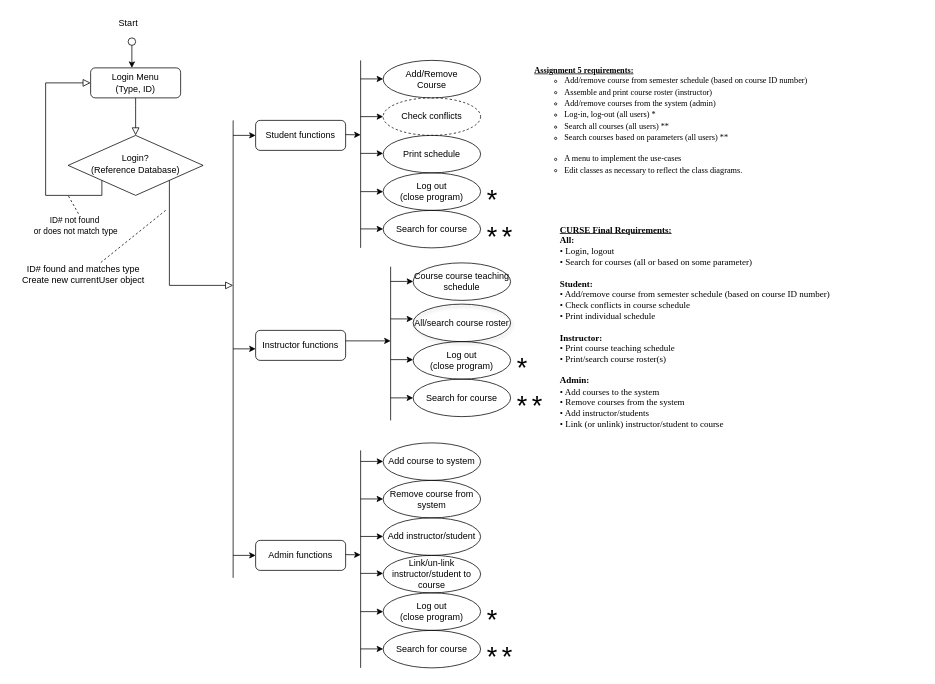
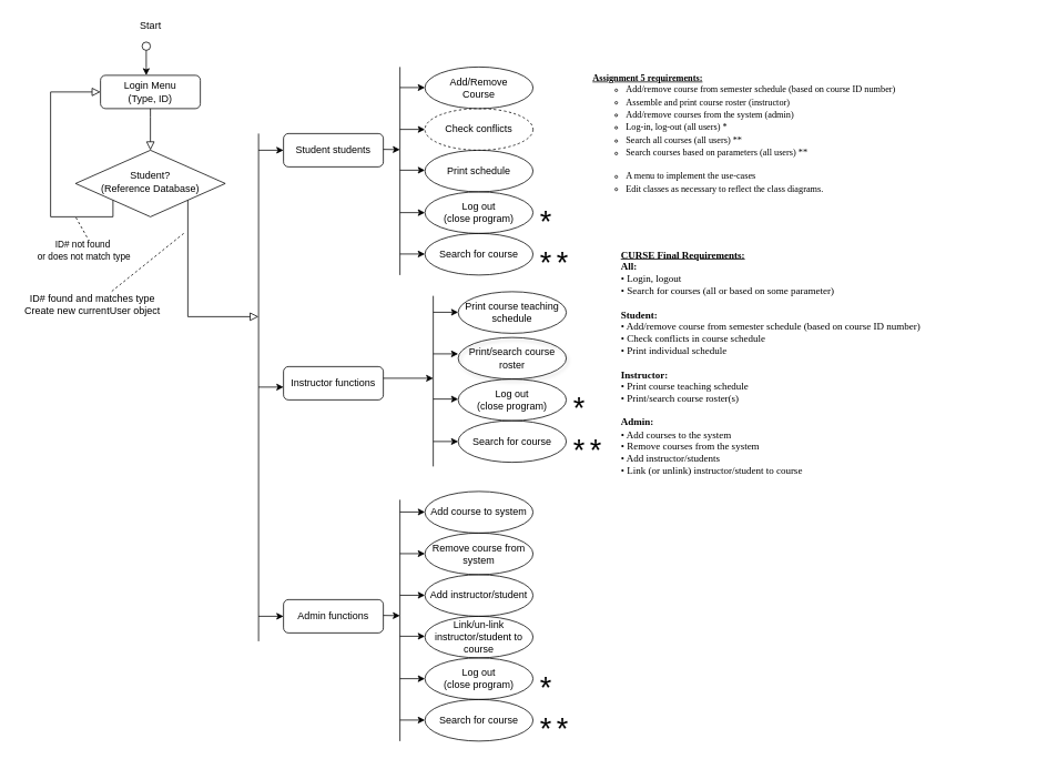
  <mxCell id="0" />
  <mxCell id="1" parent="0" />
  <mxCell id="2" value="" style="rounded=0;html=1;jettySize=auto;orthogonalLoop=1;fontSize=11;endArrow=block;endFill=0;endSize=8;strokeWidth=1;shadow=0;labelBackgroundColor=none;edgeStyle=orthogonalEdgeStyle;fillColor=none;" parent="1" source="3" target="5" edge="1"><mxGeometry relative="1" as="geometry"><Array as="points"><mxPoint x="180" y="140" /><mxPoint x="180" y="140" /></Array></mxGeometry></mxCell>
  <mxCell id="3" value="Login Menu &lt;br&gt;(Type, ID)" style="rounded=1;whiteSpace=wrap;html=1;fontSize=12;glass=0;strokeWidth=1;shadow=0;fillColor=none;" parent="1" vertex="1"><mxGeometry x="120" y="90" width="120" height="40" as="geometry" /></mxCell>
  <mxCell id="4" value="" style="edgeStyle=orthogonalEdgeStyle;rounded=0;html=1;jettySize=auto;orthogonalLoop=1;fontSize=11;endArrow=block;endFill=0;endSize=8;strokeWidth=1;shadow=0;labelBackgroundColor=none;entryX=0;entryY=0.5;entryDx=0;entryDy=0;exitX=0;exitY=1;exitDx=0;exitDy=0;fillColor=none;" parent="1" source="5" target="3" edge="1"><mxGeometry x="-0.7" y="-81" relative="1" as="geometry"><mxPoint x="-41" y="70" as="offset" /><mxPoint x="80" y="110" as="targetPoint" /><Array as="points"><mxPoint x="135" y="260" /><mxPoint x="60" y="260" /><mxPoint x="60" y="110" /></Array></mxGeometry></mxCell>
- <mxCell id="5" value="Login?&lt;br&gt;(Reference Database)" style="rhombus;whiteSpace=wrap;html=1;shadow=0;fontFamily=Helvetica;fontSize=12;align=center;strokeWidth=1;spacing=6;spacingTop=-4;fillColor=none;" parent="1" vertex="1"><mxGeometry x="90" y="180" width="180" height="80" as="geometry" /></mxCell>
- <mxCell id="6" value="Student functions" style="rounded=1;whiteSpace=wrap;html=1;fontSize=12;glass=0;strokeWidth=1;shadow=0;fillColor=none;" parent="1" vertex="1"><mxGeometry x="340" y="160" width="120" height="40" as="geometry" /></mxCell>
+ <mxCell id="5" value="Student?&lt;br&gt;(Reference Database)" style="rhombus;whiteSpace=wrap;html=1;shadow=0;fontFamily=Helvetica;fontSize=12;align=center;strokeWidth=1;spacing=6;spacingTop=-4;fillColor=none;" parent="1" vertex="1"><mxGeometry x="90" y="180" width="180" height="80" as="geometry" /></mxCell>
+ <mxCell id="6" value="Student students" style="rounded=1;whiteSpace=wrap;html=1;fontSize=12;glass=0;strokeWidth=1;shadow=0;fillColor=none;" parent="1" vertex="1"><mxGeometry x="340" y="160" width="120" height="40" as="geometry" /></mxCell>
  <mxCell id="7" value="Instructor functions" style="rounded=1;whiteSpace=wrap;html=1;fontSize=12;glass=0;strokeWidth=1;shadow=0;fillColor=none;" parent="1" vertex="1"><mxGeometry x="340" y="440" width="120" height="40" as="geometry" /></mxCell>
  <mxCell id="8" value="Admin functions" style="rounded=1;whiteSpace=wrap;html=1;fontSize=12;glass=0;strokeWidth=1;shadow=0;fillColor=none;" parent="1" vertex="1"><mxGeometry x="340" y="720" width="120" height="40" as="geometry" /></mxCell>
  <mxCell id="9" value="ID# found and matches type&lt;br&gt;Create new currentUser object" style="text;html=1;align=center;verticalAlign=middle;resizable=0;points=[];autosize=1;fillColor=none;" parent="1" vertex="1"><mxGeometry x="20" y="350" width="180" height="30" as="geometry" /></mxCell>
  <mxCell id="10" value="" style="rounded=0;html=1;jettySize=auto;orthogonalLoop=1;fontSize=11;endArrow=block;endFill=0;endSize=8;strokeWidth=1;shadow=0;labelBackgroundColor=none;edgeStyle=orthogonalEdgeStyle;exitX=1;exitY=1;exitDx=0;exitDy=0;fillColor=none;" parent="1" source="5" edge="1"><mxGeometry relative="1" as="geometry"><mxPoint x="190" y="140" as="sourcePoint" /><mxPoint x="310" y="380" as="targetPoint" /><Array as="points"><mxPoint x="225" y="380" /></Array></mxGeometry></mxCell>
  <mxCell id="11" value="" style="endArrow=none;dashed=1;html=1;exitX=0.631;exitY=-0.016;exitDx=0;exitDy=0;exitPerimeter=0;fillColor=none;" parent="1" source="9" edge="1"><mxGeometry width="50" height="50" relative="1" as="geometry"><mxPoint x="300" y="279" as="sourcePoint" /><mxPoint x="220" y="280" as="targetPoint" /></mxGeometry></mxCell>
  <mxCell id="12" value="" style="endArrow=none;dashed=1;html=1;exitX=0.529;exitY=-0.016;exitDx=0;exitDy=0;exitPerimeter=0;fillColor=none;" parent="1" source="18" edge="1"><mxGeometry width="50" height="50" relative="1" as="geometry"><mxPoint x="100" y="270" as="sourcePoint" /><mxPoint x="90" y="260" as="targetPoint" /><Array as="points" /></mxGeometry></mxCell>
  <mxCell id="13" value="" style="edgeStyle=orthogonalEdgeStyle;rounded=0;orthogonalLoop=1;jettySize=auto;html=1;fillColor=none;" parent="1" source="14" edge="1"><mxGeometry relative="1" as="geometry"><mxPoint x="175" y="90" as="targetPoint" /><Array as="points"><mxPoint x="175" y="80" /><mxPoint x="175" y="80" /></Array></mxGeometry></mxCell>
  <mxCell id="14" value="" style="ellipse;whiteSpace=wrap;html=1;aspect=fixed;fillColor=none;" parent="1" vertex="1"><mxGeometry x="170" y="50" width="10" height="10" as="geometry" /></mxCell>
- <mxCell id="15" value="Start" style="text;html=1;align=center;verticalAlign=middle;resizable=0;points=[];autosize=1;fillColor=none;" parent="1" vertex="1"><mxGeometry x="150" y="20" width="40" height="20" as="geometry" /></mxCell>
+ <mxCell id="15" value="Start" style="text;html=1;align=center;verticalAlign=middle;resizable=0;points=[];autosize=1;fillColor=none;" parent="1" vertex="1"><mxGeometry x="160" y="20" width="40" height="20" as="geometry" /></mxCell>
  <mxCell id="16" value="" style="endArrow=none;html=1;fillColor=none;" parent="1" edge="1"><mxGeometry width="50" height="50" relative="1" as="geometry"><mxPoint x="310" y="770" as="sourcePoint" /><mxPoint x="310" y="160" as="targetPoint" /></mxGeometry></mxCell>
  <mxCell id="17" value="" style="endArrow=classic;html=1;fillColor=none;" parent="1" edge="1"><mxGeometry width="50" height="50" relative="1" as="geometry"><mxPoint x="310" y="180" as="sourcePoint" /><mxPoint x="340" y="180" as="targetPoint" /></mxGeometry></mxCell>
  <mxCell id="18" value="&lt;span style=&quot;font-size: 11px&quot;&gt;ID# not found&amp;nbsp;&lt;/span&gt;&lt;br style=&quot;font-size: 11px&quot;&gt;&lt;span style=&quot;font-size: 11px&quot;&gt;or does not match type&lt;/span&gt;" style="text;html=1;align=center;verticalAlign=middle;resizable=0;points=[];autosize=1;fillColor=none;" parent="1" vertex="1"><mxGeometry x="35" y="285" width="130" height="30" as="geometry" /></mxCell>
  <mxCell id="19" value="&lt;span id=&quot;docs-internal-guid-e985b629-7fff-8d1d-2564-c16d62b5f319&quot;&gt;&lt;font face=&quot;Verdana&quot; style=&quot;font-size: 11px&quot;&gt;&lt;div&gt;&lt;b&gt;&lt;u&gt;Assignment 5 requirements:&lt;/u&gt;&lt;/b&gt;&lt;/div&gt;&lt;ul style=&quot;margin-top: 0 ; margin-bottom: 0&quot;&gt;&lt;li dir=&quot;ltr&quot; style=&quot;list-style-type: circle ; vertical-align: baseline&quot;&gt;&lt;p dir=&quot;ltr&quot; style=&quot;line-height: 1.38 ; margin-top: 0pt ; margin-bottom: 0pt&quot;&gt;&lt;span style=&quot;vertical-align: baseline&quot;&gt;Add/remove course from semester schedule (based on course ID number)&amp;nbsp;&lt;/span&gt;&lt;/p&gt;&lt;/li&gt;&lt;li dir=&quot;ltr&quot; style=&quot;list-style-type: circle ; vertical-align: baseline&quot;&gt;&lt;p dir=&quot;ltr&quot; style=&quot;line-height: 1.38 ; margin-top: 0pt ; margin-bottom: 0pt&quot;&gt;&lt;span style=&quot;vertical-align: baseline&quot;&gt;Assemble and print course roster (instructor)&amp;nbsp;&lt;/span&gt;&lt;/p&gt;&lt;/li&gt;&lt;li dir=&quot;ltr&quot; style=&quot;list-style-type: circle ; vertical-align: baseline&quot;&gt;&lt;p dir=&quot;ltr&quot; style=&quot;line-height: 1.38 ; margin-top: 0pt ; margin-bottom: 0pt&quot;&gt;&lt;span style=&quot;vertical-align: baseline&quot;&gt;Add/remove courses from the system (admin)&amp;nbsp;&lt;/span&gt;&lt;/p&gt;&lt;/li&gt;&lt;li dir=&quot;ltr&quot; style=&quot;list-style-type: circle ; vertical-align: baseline&quot;&gt;&lt;p dir=&quot;ltr&quot; style=&quot;line-height: 1.38 ; margin-top: 0pt ; margin-bottom: 0pt&quot;&gt;&lt;span style=&quot;vertical-align: baseline&quot;&gt;Log-in, log-out (all users) *&lt;/span&gt;&lt;/p&gt;&lt;/li&gt;&lt;li dir=&quot;ltr&quot; style=&quot;list-style-type: circle ; vertical-align: baseline&quot;&gt;&lt;p dir=&quot;ltr&quot; style=&quot;line-height: 1.38 ; margin-top: 0pt ; margin-bottom: 0pt&quot;&gt;&lt;span style=&quot;vertical-align: baseline&quot;&gt;Search all courses (all users) **&lt;/span&gt;&lt;/p&gt;&lt;/li&gt;&lt;li dir=&quot;ltr&quot; style=&quot;list-style-type: circle ; vertical-align: baseline&quot;&gt;&lt;p dir=&quot;ltr&quot; style=&quot;line-height: 1.38 ; margin-top: 0pt ; margin-bottom: 0pt&quot;&gt;&lt;span style=&quot;vertical-align: baseline&quot;&gt;Search courses based on parameters (all users) **&lt;/span&gt;&lt;/p&gt;&lt;/li&gt;&lt;/ul&gt;&lt;div&gt;&lt;br&gt;&lt;/div&gt;&lt;ul style=&quot;margin-top: 0 ; margin-bottom: 0&quot;&gt;&lt;li dir=&quot;ltr&quot; style=&quot;list-style-type: circle ; vertical-align: baseline&quot;&gt;&lt;p dir=&quot;ltr&quot; style=&quot;line-height: 1.38 ; margin-top: 0pt ; margin-bottom: 0pt&quot;&gt;&lt;span style=&quot;vertical-align: baseline&quot;&gt;A menu to implement the use-cases&amp;nbsp;&lt;/span&gt;&lt;/p&gt;&lt;/li&gt;&lt;li dir=&quot;ltr&quot; style=&quot;list-style-type: circle ; vertical-align: baseline&quot;&gt;&lt;p dir=&quot;ltr&quot; style=&quot;line-height: 1.38 ; margin-top: 0pt ; margin-bottom: 0pt&quot;&gt;&lt;span style=&quot;vertical-align: baseline&quot;&gt;Edit classes as necessary to reflect the class diagrams.&lt;/span&gt;&lt;/p&gt;&lt;/li&gt;&lt;/ul&gt;&lt;/font&gt;&lt;/span&gt;" style="text;html=1;align=left;verticalAlign=middle;resizable=0;points=[];autosize=1;fillColor=none;" parent="1" vertex="1"><mxGeometry x="710" y="85" width="470" height="150" as="geometry" /></mxCell>
  <mxCell id="20" value="&lt;font face=&quot;Verdana&quot;&gt;&lt;b&gt;&lt;u&gt;CURSE Final Requirements:&lt;/u&gt;&lt;/b&gt;&lt;br&gt;&lt;b&gt;All:&lt;/b&gt;&lt;br&gt;• Login, logout&lt;br&gt;• Search for courses (all or based on some parameter)&lt;br&gt;&lt;br&gt;&lt;b&gt;Student:&lt;br&gt;&lt;/b&gt;• Add/remove course from semester schedule (based on course ID number)&lt;br&gt;• Check conflicts in course schedule&lt;br&gt;• Print individual schedule&lt;br&gt;&lt;br&gt;&lt;b&gt;Instructor:&lt;br&gt;&lt;/b&gt;• Print course teaching schedule&lt;br&gt;• Print/search course roster(s)&lt;br&gt;&lt;br&gt;&lt;b&gt;Admin:&lt;br&gt;&lt;/b&gt;• Add courses to the system&lt;br&gt;• Remove courses from the system&lt;br&gt;• Add instructor/students&lt;br&gt;• Link (or unlink) instructor/student to course &lt;/font&gt;" style="text;html=1;align=left;verticalAlign=middle;resizable=0;points=[];autosize=1;fillColor=none;" parent="1" vertex="1"><mxGeometry x="744" y="300" width="480" height="270" as="geometry" /></mxCell>
  <mxCell id="21" value="Add/Remove&lt;br&gt;Course" style="ellipse;whiteSpace=wrap;html=1;fillColor=none;" parent="1" vertex="1"><mxGeometry x="510" y="80" width="130" height="50" as="geometry" /></mxCell>
  <mxCell id="22" value="Log out &lt;br&gt;(close program)" style="ellipse;whiteSpace=wrap;html=1;fillColor=none;" parent="1" vertex="1"><mxGeometry x="510" y="230" width="130" height="50" as="geometry" /></mxCell>
  <mxCell id="23" value="Check conflicts" style="ellipse;whiteSpace=wrap;html=1;fillColor=none;dashed=1;" parent="1" vertex="1"><mxGeometry x="510" y="130" width="130" height="50" as="geometry" /></mxCell>
  <mxCell id="24" value="Print schedule" style="ellipse;whiteSpace=wrap;html=1;fillColor=none;" parent="1" vertex="1"><mxGeometry x="510" y="180" width="130" height="50" as="geometry" /></mxCell>
  <mxCell id="25" value="Search for course" style="ellipse;whiteSpace=wrap;html=1;fillColor=none;" parent="1" vertex="1"><mxGeometry x="510" y="280" width="130" height="50" as="geometry" /></mxCell>
- <mxCell id="26" value="Course course teaching schedule" style="ellipse;whiteSpace=wrap;html=1;fillColor=none;" parent="1" vertex="1"><mxGeometry x="550" y="350" width="130" height="50" as="geometry" /></mxCell>
- <mxCell id="27" value="All/search course roster" style="ellipse;whiteSpace=wrap;html=1;shadow=1;fillColor=none;" parent="1" vertex="1"><mxGeometry x="550" y="405" width="130" height="50" as="geometry" /></mxCell>
+ <mxCell id="26" value="Print course teaching schedule" style="ellipse;whiteSpace=wrap;html=1;fillColor=none;" parent="1" vertex="1"><mxGeometry x="550" y="350" width="130" height="50" as="geometry" /></mxCell>
+ <mxCell id="27" value="Print/search course roster" style="ellipse;whiteSpace=wrap;html=1;shadow=1;fillColor=none;" parent="1" vertex="1"><mxGeometry x="550" y="405" width="130" height="50" as="geometry" /></mxCell>
  <mxCell id="28" value="Add course to system" style="ellipse;whiteSpace=wrap;html=1;fillColor=none;" parent="1" vertex="1"><mxGeometry x="510" y="590" width="130" height="50" as="geometry" /></mxCell>
  <mxCell id="29" value="Remove course from system" style="ellipse;whiteSpace=wrap;html=1;fillColor=none;" parent="1" vertex="1"><mxGeometry x="510" y="640" width="130" height="50" as="geometry" /></mxCell>
  <mxCell id="30" value="Add instructor/student" style="ellipse;whiteSpace=wrap;html=1;fillColor=none;" parent="1" vertex="1"><mxGeometry x="510" y="690" width="130" height="50" as="geometry" /></mxCell>
  <mxCell id="31" value="Link/un-link instructor/student to course" style="ellipse;whiteSpace=wrap;html=1;fillColor=none;" parent="1" vertex="1"><mxGeometry x="510" y="740" width="130" height="50" as="geometry" /></mxCell>
  <mxCell id="32" value="" style="endArrow=none;html=1;fillColor=none;" parent="1" edge="1"><mxGeometry width="50" height="50" relative="1" as="geometry"><mxPoint x="480" y="330" as="sourcePoint" /><mxPoint x="480" y="80" as="targetPoint" /></mxGeometry></mxCell>
  <mxCell id="33" value="" style="endArrow=classic;html=1;entryX=0;entryY=0.5;entryDx=0;entryDy=0;fillColor=none;" parent="1" edge="1"><mxGeometry width="50" height="50" relative="1" as="geometry"><mxPoint x="480" y="104.71" as="sourcePoint" /><mxPoint x="510" y="104.71" as="targetPoint" /></mxGeometry></mxCell>
  <mxCell id="34" value="" style="endArrow=classic;html=1;fillColor=none;" parent="1" edge="1"><mxGeometry width="50" height="50" relative="1" as="geometry"><mxPoint x="480" y="204" as="sourcePoint" /><mxPoint x="510" y="204" as="targetPoint" /></mxGeometry></mxCell>
  <mxCell id="35" value="" style="endArrow=classic;html=1;entryX=0;entryY=0.5;entryDx=0;entryDy=0;fillColor=none;" parent="1" target="23" edge="1"><mxGeometry width="50" height="50" relative="1" as="geometry"><mxPoint x="480" y="155" as="sourcePoint" /><mxPoint x="510" y="170" as="targetPoint" /></mxGeometry></mxCell>
  <mxCell id="36" value="" style="endArrow=classic;html=1;fillColor=none;" parent="1" edge="1"><mxGeometry width="50" height="50" relative="1" as="geometry"><mxPoint x="480" y="255" as="sourcePoint" /><mxPoint x="510" y="255" as="targetPoint" /></mxGeometry></mxCell>
  <mxCell id="37" value="" style="endArrow=classic;html=1;entryX=0;entryY=0.5;entryDx=0;entryDy=0;fillColor=none;" parent="1" edge="1"><mxGeometry width="50" height="50" relative="1" as="geometry"><mxPoint x="480" y="304.71" as="sourcePoint" /><mxPoint x="510" y="304.71" as="targetPoint" /></mxGeometry></mxCell>
  <mxCell id="38" value="" style="endArrow=classic;html=1;fillColor=none;" parent="1" edge="1"><mxGeometry width="50" height="50" relative="1" as="geometry"><mxPoint x="310" y="464.66" as="sourcePoint" /><mxPoint x="340" y="464.66" as="targetPoint" /></mxGeometry></mxCell>
  <mxCell id="39" value="" style="endArrow=classic;html=1;fillColor=none;" parent="1" edge="1"><mxGeometry width="50" height="50" relative="1" as="geometry"><mxPoint x="310" y="740" as="sourcePoint" /><mxPoint x="340" y="740" as="targetPoint" /></mxGeometry></mxCell>
  <mxCell id="40" value="" style="endArrow=classic;html=1;fillColor=none;" parent="1" edge="1"><mxGeometry width="50" height="50" relative="1" as="geometry"><mxPoint x="460" y="179" as="sourcePoint" /><mxPoint x="480" y="179.31" as="targetPoint" /></mxGeometry></mxCell>
  <mxCell id="41" value="" style="endArrow=none;html=1;fillColor=none;" parent="1" edge="1"><mxGeometry width="50" height="50" relative="1" as="geometry"><mxPoint x="520" y="560" as="sourcePoint" /><mxPoint x="520" y="355" as="targetPoint" /></mxGeometry></mxCell>
  <mxCell id="42" value="" style="endArrow=classic;html=1;entryX=0;entryY=0.5;entryDx=0;entryDy=0;fillColor=none;" parent="1" edge="1"><mxGeometry width="50" height="50" relative="1" as="geometry"><mxPoint x="520" y="374.71" as="sourcePoint" /><mxPoint x="550" y="374.71" as="targetPoint" /></mxGeometry></mxCell>
  <mxCell id="43" value="" style="endArrow=classic;html=1;fillColor=none;" parent="1" edge="1"><mxGeometry width="50" height="50" relative="1" as="geometry"><mxPoint x="520" y="479" as="sourcePoint" /><mxPoint x="550" y="479" as="targetPoint" /></mxGeometry></mxCell>
  <mxCell id="44" value="" style="endArrow=classic;html=1;entryX=0;entryY=0.5;entryDx=0;entryDy=0;fillColor=none;" parent="1" edge="1"><mxGeometry width="50" height="50" relative="1" as="geometry"><mxPoint x="520" y="424.71" as="sourcePoint" /><mxPoint x="550" y="424.71" as="targetPoint" /></mxGeometry></mxCell>
  <mxCell id="45" value="" style="endArrow=classic;html=1;entryX=0;entryY=0.5;entryDx=0;entryDy=0;fillColor=none;" parent="1" edge="1"><mxGeometry width="50" height="50" relative="1" as="geometry"><mxPoint x="520" y="530" as="sourcePoint" /><mxPoint x="550" y="530" as="targetPoint" /></mxGeometry></mxCell>
  <mxCell id="46" value="" style="endArrow=classic;html=1;entryX=0;entryY=0.5;entryDx=0;entryDy=0;fillColor=none;" parent="1" edge="1"><mxGeometry width="50" height="50" relative="1" as="geometry"><mxPoint x="480" y="614.71" as="sourcePoint" /><mxPoint x="510" y="614.71" as="targetPoint" /></mxGeometry></mxCell>
  <mxCell id="47" value="" style="endArrow=classic;html=1;fillColor=none;" parent="1" edge="1"><mxGeometry width="50" height="50" relative="1" as="geometry"><mxPoint x="460" y="454" as="sourcePoint" /><mxPoint x="520" y="454" as="targetPoint" /></mxGeometry></mxCell>
  <mxCell id="48" value="" style="endArrow=none;html=1;fillColor=none;" parent="1" edge="1"><mxGeometry width="50" height="50" relative="1" as="geometry"><mxPoint x="480" y="890" as="sourcePoint" /><mxPoint x="480" y="600" as="targetPoint" /></mxGeometry></mxCell>
  <mxCell id="49" value="" style="endArrow=classic;html=1;entryX=0;entryY=0.5;entryDx=0;entryDy=0;fillColor=none;" parent="1" edge="1"><mxGeometry width="50" height="50" relative="1" as="geometry"><mxPoint x="480" y="664.76" as="sourcePoint" /><mxPoint x="510" y="664.76" as="targetPoint" /></mxGeometry></mxCell>
  <mxCell id="50" value="" style="endArrow=classic;html=1;fillColor=none;" parent="1" edge="1"><mxGeometry width="50" height="50" relative="1" as="geometry"><mxPoint x="480" y="764" as="sourcePoint" /><mxPoint x="510" y="764" as="targetPoint" /></mxGeometry></mxCell>
  <mxCell id="51" value="" style="endArrow=classic;html=1;entryX=0;entryY=0.5;entryDx=0;entryDy=0;fillColor=none;" parent="1" edge="1"><mxGeometry width="50" height="50" relative="1" as="geometry"><mxPoint x="480" y="714.76" as="sourcePoint" /><mxPoint x="510" y="714.76" as="targetPoint" /></mxGeometry></mxCell>
  <mxCell id="52" value="" style="endArrow=classic;html=1;entryX=0;entryY=0.5;entryDx=0;entryDy=0;fillColor=none;" parent="1" edge="1"><mxGeometry width="50" height="50" relative="1" as="geometry"><mxPoint x="480" y="815" as="sourcePoint" /><mxPoint x="510" y="815" as="targetPoint" /></mxGeometry></mxCell>
  <mxCell id="53" value="" style="endArrow=classic;html=1;entryX=0;entryY=0.5;entryDx=0;entryDy=0;fillColor=none;" parent="1" edge="1"><mxGeometry width="50" height="50" relative="1" as="geometry"><mxPoint x="480" y="864.71" as="sourcePoint" /><mxPoint x="510" y="864.71" as="targetPoint" /></mxGeometry></mxCell>
  <mxCell id="54" value="" style="endArrow=classic;html=1;fillColor=none;" parent="1" edge="1"><mxGeometry width="50" height="50" relative="1" as="geometry"><mxPoint x="460" y="739" as="sourcePoint" /><mxPoint x="480" y="739.31" as="targetPoint" /></mxGeometry></mxCell>
  <mxCell id="55" value="Log out &lt;br&gt;(close program)" style="ellipse;whiteSpace=wrap;html=1;fillColor=none;" parent="1" vertex="1"><mxGeometry x="510" y="790" width="130" height="50" as="geometry" /></mxCell>
  <mxCell id="56" value="Log out &lt;br&gt;(close program)" style="ellipse;whiteSpace=wrap;html=1;fillColor=none;" parent="1" vertex="1"><mxGeometry x="550" y="455" width="130" height="50" as="geometry" /></mxCell>
  <mxCell id="57" value="Search for course" style="ellipse;whiteSpace=wrap;html=1;fillColor=none;" parent="1" vertex="1"><mxGeometry x="550" y="505" width="130" height="50" as="geometry" /></mxCell>
  <mxCell id="58" value="Search for course" style="ellipse;whiteSpace=wrap;html=1;fillColor=none;" parent="1" vertex="1"><mxGeometry x="510" y="840" width="130" height="50" as="geometry" /></mxCell>
  <mxCell id="59" value="&lt;font style=&quot;font-size: 36px&quot;&gt;*&lt;/font&gt;" style="text;html=1;align=center;verticalAlign=middle;resizable=0;points=[];autosize=1;fillColor=none;" parent="1" vertex="1"><mxGeometry x="640" y="250" width="30" height="30" as="geometry" /></mxCell>
  <mxCell id="60" value="&lt;font style=&quot;font-size: 36px&quot;&gt;*&lt;/font&gt;" style="text;html=1;align=center;verticalAlign=middle;resizable=0;points=[];autosize=1;fillColor=none;" parent="1" vertex="1"><mxGeometry x="640" y="300" width="30" height="30" as="geometry" /></mxCell>
  <mxCell id="61" value="&lt;font style=&quot;font-size: 36px&quot;&gt;*&lt;/font&gt;" style="text;html=1;align=center;verticalAlign=middle;resizable=0;points=[];autosize=1;fillColor=none;" parent="1" vertex="1"><mxGeometry x="660" y="300" width="30" height="30" as="geometry" /></mxCell>
  <mxCell id="62" value="&lt;font style=&quot;font-size: 36px&quot;&gt;*&lt;/font&gt;" style="text;html=1;align=center;verticalAlign=middle;resizable=0;points=[];autosize=1;fillColor=none;" parent="1" vertex="1"><mxGeometry x="680" y="475" width="30" height="30" as="geometry" /></mxCell>
  <mxCell id="63" value="&lt;font style=&quot;font-size: 36px&quot;&gt;*&lt;/font&gt;" style="text;html=1;align=center;verticalAlign=middle;resizable=0;points=[];autosize=1;fillColor=none;" parent="1" vertex="1"><mxGeometry x="700" y="525" width="30" height="30" as="geometry" /></mxCell>
  <mxCell id="64" value="&lt;font style=&quot;font-size: 36px&quot;&gt;*&lt;/font&gt;" style="text;html=1;align=center;verticalAlign=middle;resizable=0;points=[];autosize=1;fillColor=none;" parent="1" vertex="1"><mxGeometry x="680" y="525" width="30" height="30" as="geometry" /></mxCell>
  <mxCell id="65" value="&lt;font style=&quot;font-size: 36px&quot;&gt;*&lt;/font&gt;" style="text;html=1;align=center;verticalAlign=middle;resizable=0;points=[];autosize=1;fillColor=none;" parent="1" vertex="1"><mxGeometry x="640" y="810" width="30" height="30" as="geometry" /></mxCell>
  <mxCell id="66" value="&lt;font style=&quot;font-size: 36px&quot;&gt;*&lt;/font&gt;" style="text;html=1;align=center;verticalAlign=middle;resizable=0;points=[];autosize=1;fillColor=none;" parent="1" vertex="1"><mxGeometry x="640" y="860" width="30" height="30" as="geometry" /></mxCell>
  <mxCell id="67" value="&lt;font style=&quot;font-size: 36px&quot;&gt;*&lt;/font&gt;" style="text;html=1;align=center;verticalAlign=middle;resizable=0;points=[];autosize=1;fillColor=none;" parent="1" vertex="1"><mxGeometry x="660" y="860" width="30" height="30" as="geometry" /></mxCell>
